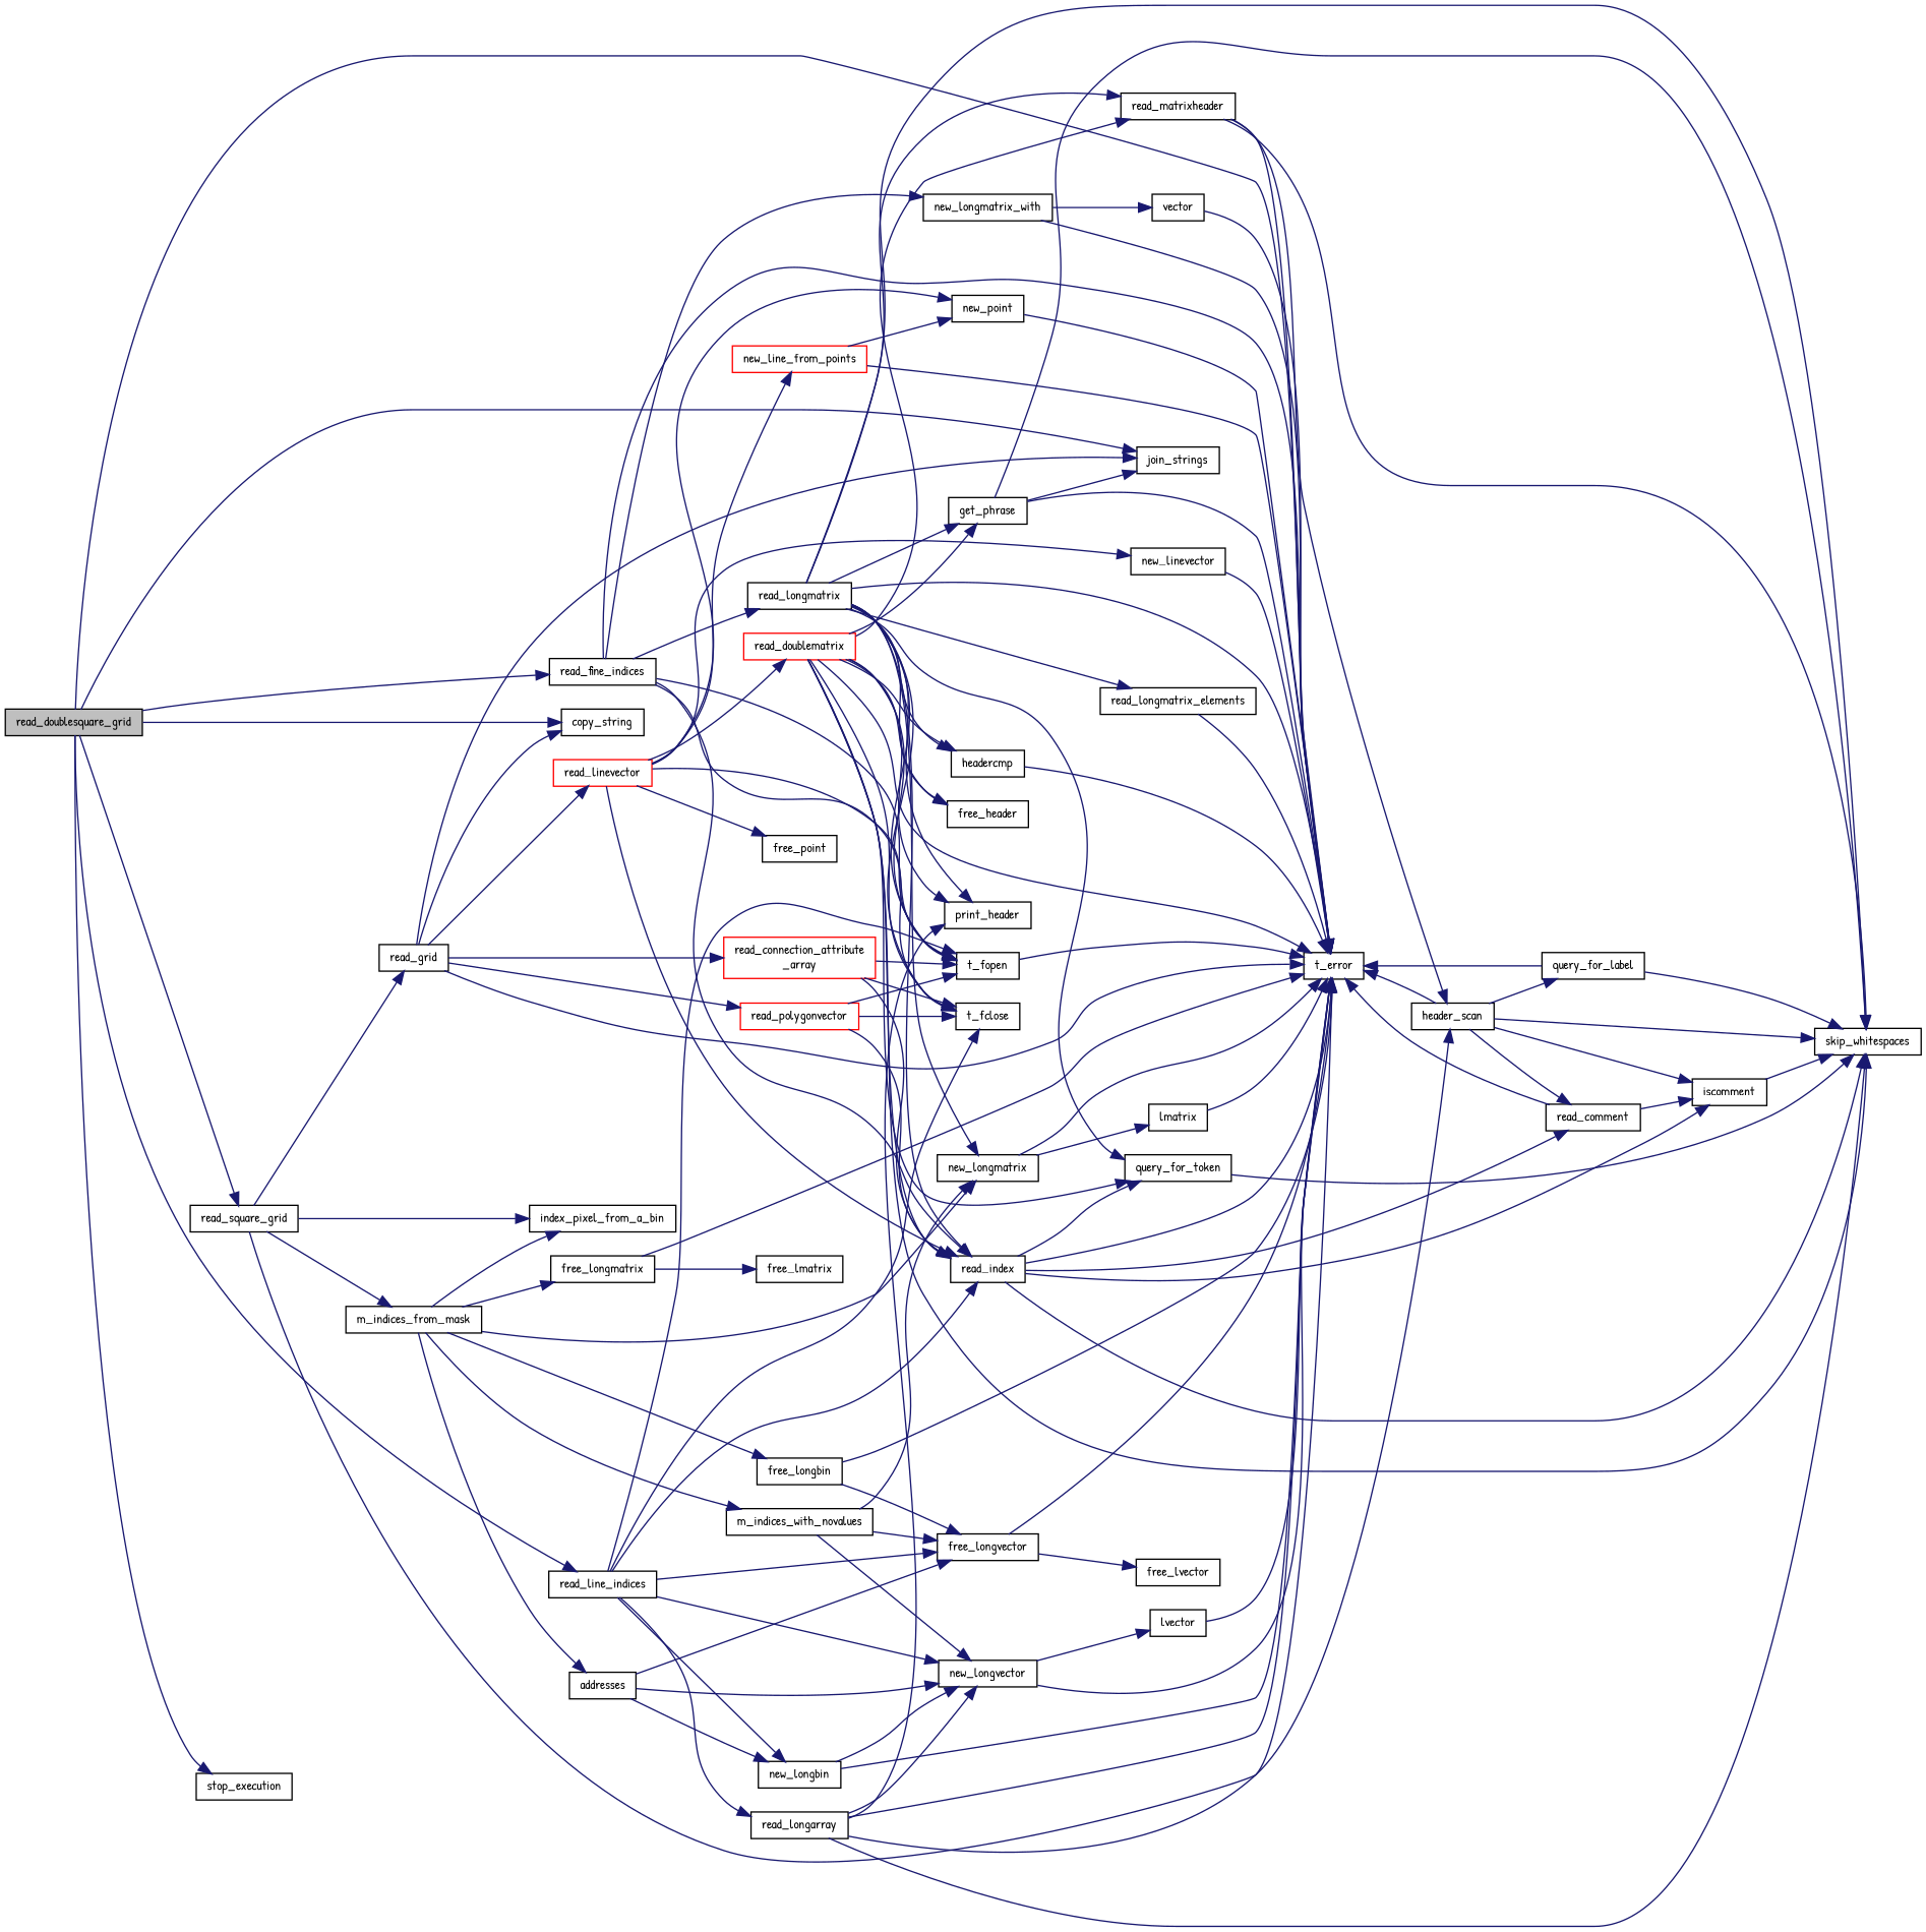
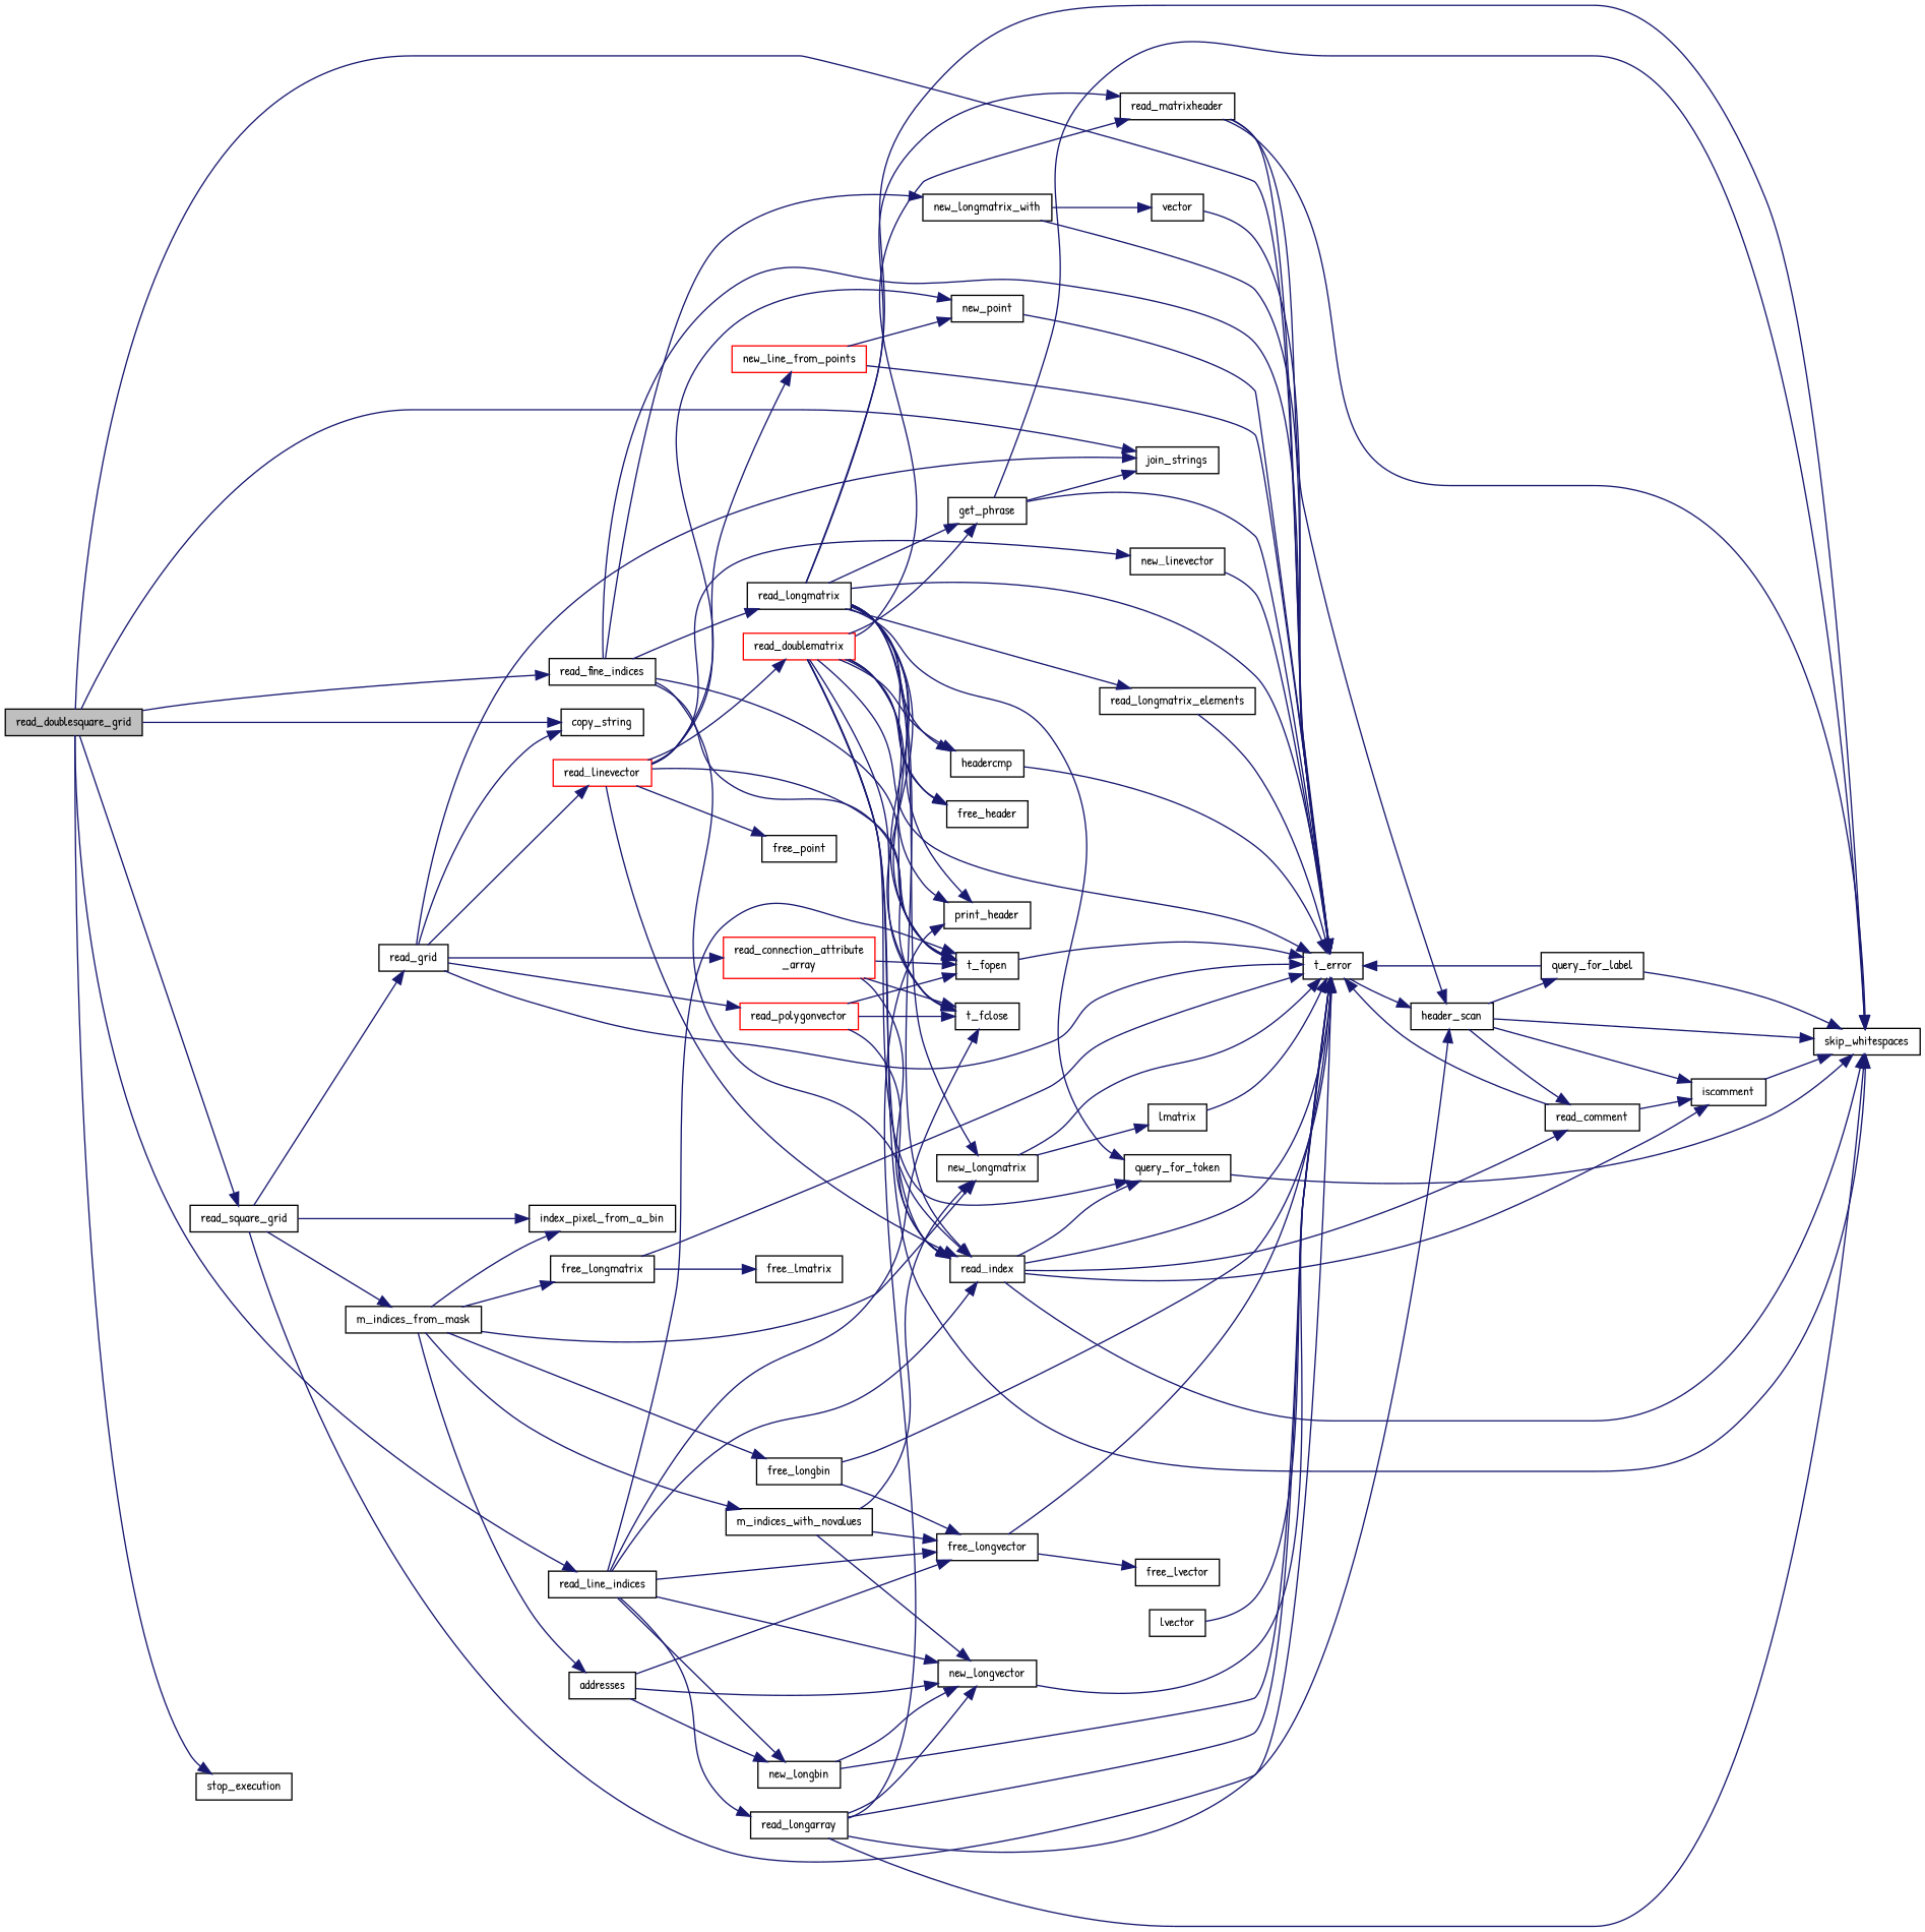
  digraph {
    fontname="Patrick Hand"
    rankdir=LR
    node [color=black fontname="Patrick Hand" fontsize=10 shape=record]
    edge [color=midnightblue fontname="Patrick Hand" fontsize=10 labelfontname=FreeSans labelfontsize=10 style=solid]
    n1 [fillcolor=grey75 fontcolor=black height=0.2 label=read_doublesquare_grid style=filled width=0.4]
    n2 [height=0.2 label=copy_string width=0.4]
    n3 [height=0.2 label=join_strings width=0.4]
    n4 [height=0.2 label=read_fine_indices width=0.4]
    n5 [height=0.2 label=t_error width=0.4]
    n6 [height=0.2 label=read_line_indices width=0.4]
    n7 [height=0.2 label=read_square_grid width=0.4]
    n8 [height=0.2 label=stop_execution width=0.4]
    n9 [height=0.2 label=t_fopen width=0.4]
    n10 [height=0.2 label=read_index width=0.4]
    n11 [height=0.2 label=new_longmatrix_with width=0.4]
    n12 [height=0.2 label=read_longmatrix width=0.4]
    n13 [height=0.2 label=t_fclose width=0.4]
    n14 [height=0.2 label=read_longarray width=0.4]
    n15 [height=0.2 label=new_longvector width=0.4]
    n16 [height=0.2 label=new_longbin width=0.4]
    n17 [height=0.2 label=free_longvector width=0.4]
    n18 [height=0.2 label=m_indices_from_mask width=0.4]
    n19 [height=0.2 label=index_pixel_from_a_bin width=0.4]
    n20 [height=0.2 label=read_grid width=0.4]
    n21 [height=0.2 label=iscomment width=0.4]
    n22 [height=0.2 label=skip_whitespaces width=0.4]
    n23 [height=0.2 label=read_comment width=0.4]
    n24 [height=0.2 label=query_for_token width=0.4]
    n25 [height=0.2 label=vector width=0.4]
    n26 [height=0.2 label=read_matrixheader width=0.4]
    n27 [height=0.2 label=print_header width=0.4]
    n28 [height=0.2 label=new_longmatrix width=0.4]
    n29 [height=0.2 label=get_phrase width=0.4]
    n30 [height=0.2 label=headercmp width=0.4]
    n31 [height=0.2 label=read_longmatrix_elements width=0.4]
    n32 [height=0.2 label=free_header width=0.4]
    n33 [height=0.2 label=header_scan width=0.4]
    n34 [height=0.2 label=lmatrix width=0.4]
    n35 [height=0.2 label=query_for_label width=0.4]
    n36 [height=0.2 label=lvector width=0.4]
    n37 [height=0.2 label=free_lvector width=0.4]
    n38 [height=0.2 label=addresses width=0.4]
    n39 [height=0.2 label=free_longbin width=0.4]
    n40 [height=0.2 label=free_longmatrix width=0.4]
    n41 [height=0.2 label=m_indices_with_novalues width=0.4]
    n42 [color=red height=0.2 label=read_linevector width=0.4]
    n43 [color=red height=0.2 label=read_polygonvector width=0.4]
    n44 [color=red height=0.2 label="read_connection_attribute\l_array" width=0.4]
    n45 [height=0.2 label=free_lmatrix width=0.4]
    n46 [color=red height=0.2 label=read_doublematrix width=0.4]
    n47 [height=0.2 label=new_linevector width=0.4]
    n48 [height=0.2 label=new_point width=0.4]
    n49 [color=red height=0.2 label=new_line_from_points width=0.4]
    n50 [height=0.2 label=free_point width=0.4]
    n1 -> n2
    n1 -> n3
    n1 -> n4
    n1 -> n5
    n1 -> n6
    n1 -> n7
    n1 -> n8
    n4 -> n5
    n4 -> n9
    n4 -> n10
    n4 -> n11
    n4 -> n12
    n4 -> n13
    n6 -> n9
    n6 -> n10
    n6 -> n13
    n6 -> n14
    n6 -> n15
    n6 -> n16
    n6 -> n17
    n7 -> n5
    n7 -> n18
    n7 -> n19
    n7 -> n20
    n9 -> n5
    n10 -> n5
    n10 -> n21
    n10 -> n22
    n10 -> n23
    n10 -> n24
    n11 -> n5
    n11 -> n25
    n12 -> n5
    n12 -> n9
    n12 -> n10
    n12 -> n13
    n12 -> n22
    n12 -> n24
    n12 -> n26
    n12 -> n27
    n12 -> n28
    n12 -> n29
    n12 -> n30
    n12 -> n31
    n12 -> n32
    n14 -> n5
    n14 -> n15
    n14 -> n22
    n14 -> n27
    n14 -> n33
    n15 -> n5
-   n15 -> n36
    n16 -> n5
    n16 -> n15
    n17 -> n5
    n17 -> n37
    n18 -> n19
    n18 -> n28
    n18 -> n38
    n18 -> n39
    n18 -> n40
    n18 -> n41
    n20 -> n2
    n20 -> n3
    n20 -> n5
    n20 -> n42
    n20 -> n43
    n20 -> n44
    n21 -> n22
    n23 -> n5
    n23 -> n21
    n24 -> n22
    n25 -> n5
    n26 -> n5
    n26 -> n22
    n26 -> n33
    n28 -> n5
    n28 -> n34
    n29 -> n3
    n29 -> n5
    n29 -> n22
    n30 -> n5
    n31 -> n5
-   n33 -> n5
+   n5 -> n33
    n33 -> n21
    n33 -> n22
    n33 -> n23
    n33 -> n35
    n34 -> n5
    n35 -> n5
    n35 -> n22
    n36 -> n5
    n38 -> n15
    n38 -> n16
    n38 -> n17
    n39 -> n5
    n39 -> n17
    n40 -> n5
    n40 -> n45
    n41 -> n15
    n41 -> n17
    n41 -> n28
    n42 -> n9
    n42 -> n10
    n42 -> n46
    n42 -> n47
    n42 -> n48
    n42 -> n49
    n42 -> n50
    n43 -> n9
    n43 -> n10
    n43 -> n13
    n44 -> n9
    n44 -> n10
    n44 -> n13
    n46 -> n5
    n46 -> n9
    n46 -> n10
    n46 -> n13
    n46 -> n22
    n46 -> n24
    n46 -> n26
    n46 -> n27
    n46 -> n29
    n46 -> n30
    n46 -> n32
    n47 -> n5
    n48 -> n5
    n49 -> n5
    n49 -> n48
  }
